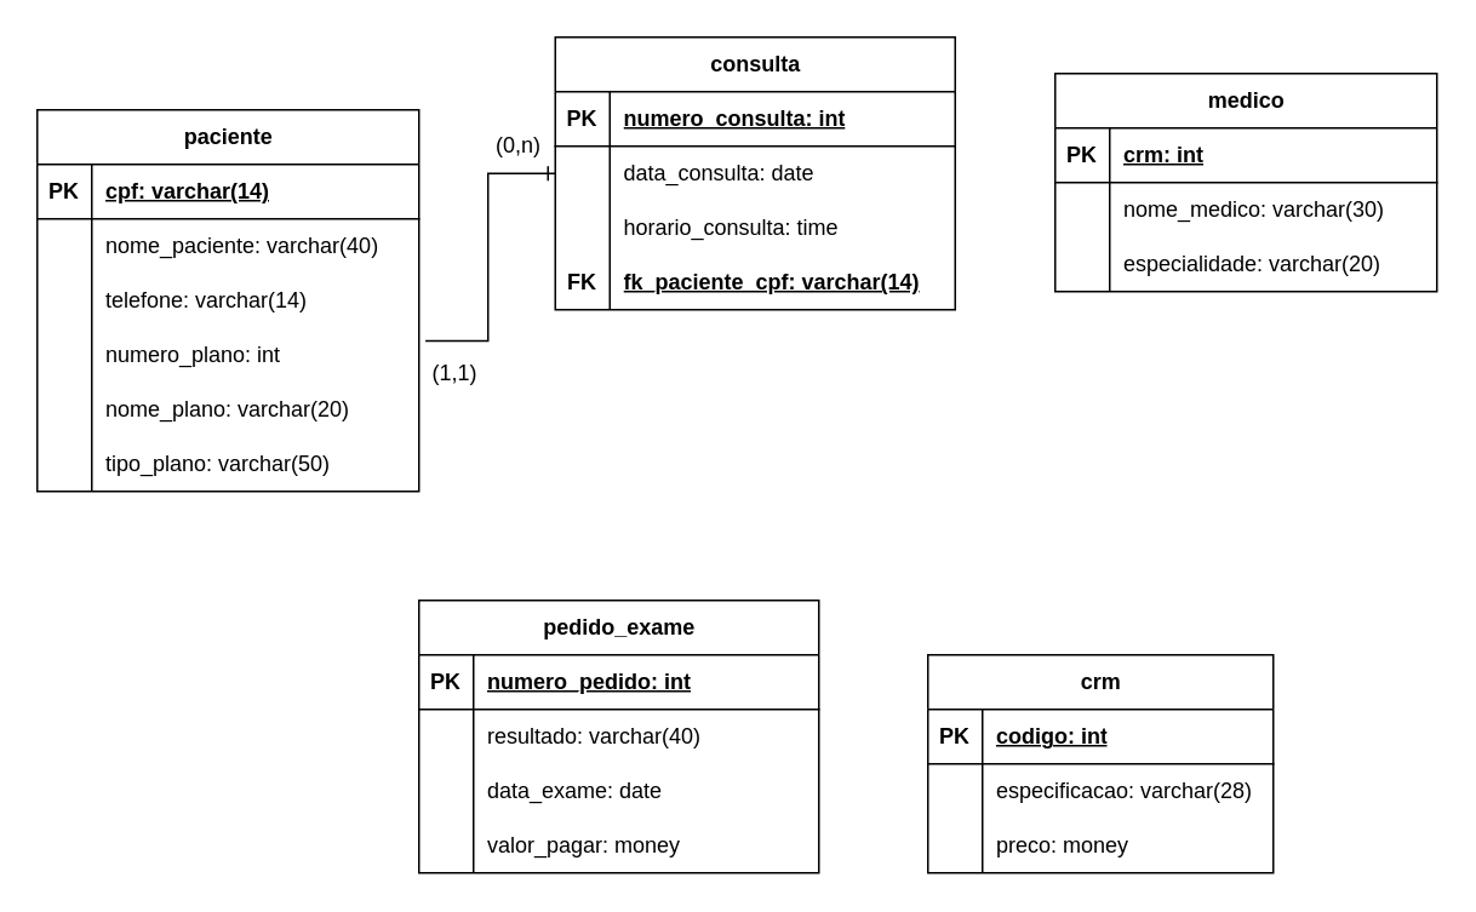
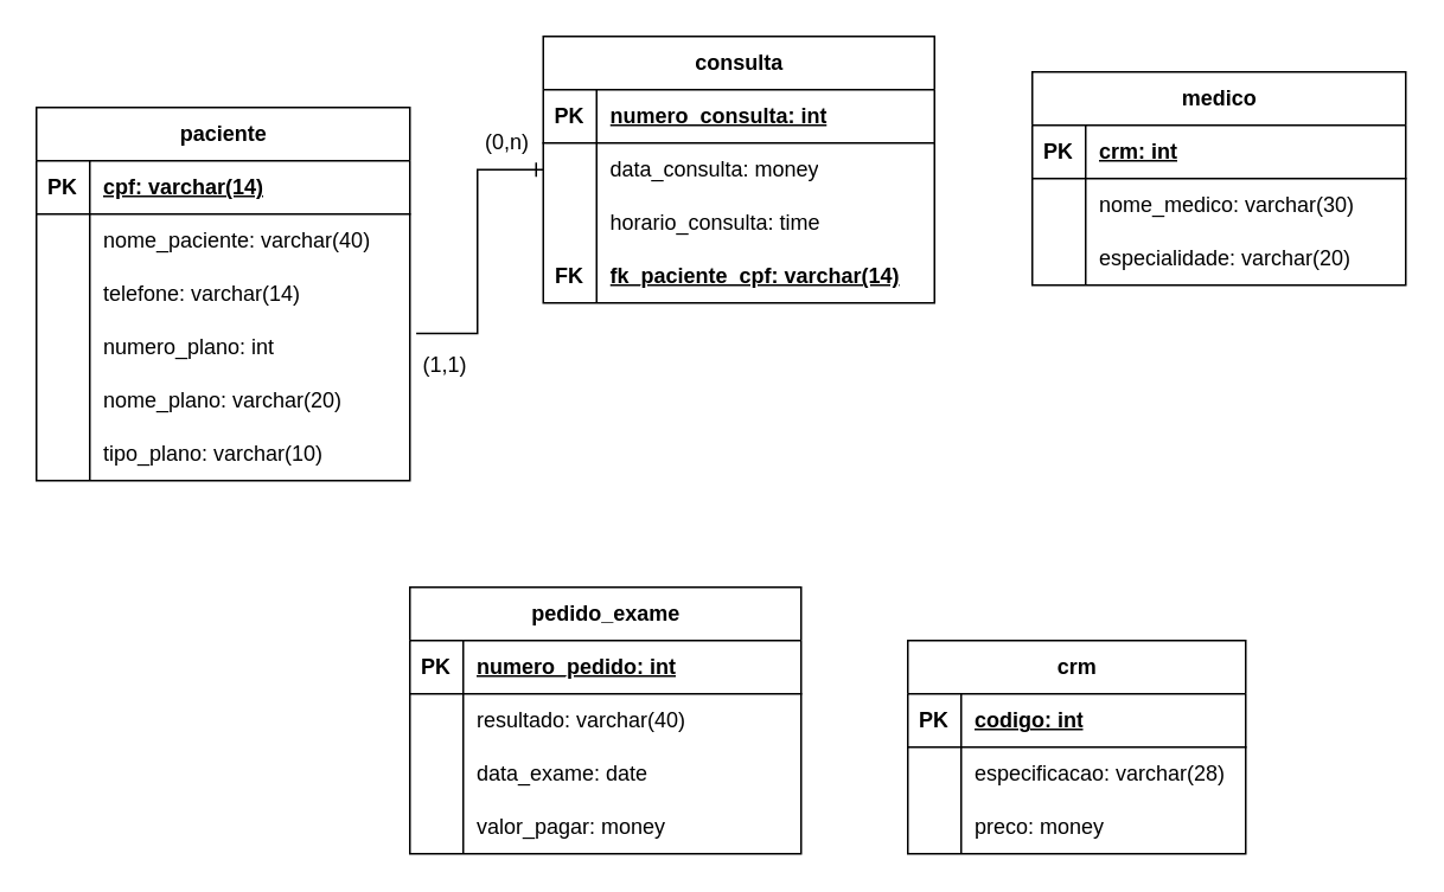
  <mxCell id="0" />
  <mxCell id="1" parent="0" />
  <mxCell id="2" value="paciente" style="shape=table;startSize=30;container=1;collapsible=1;childLayout=tableLayout;fixedRows=1;rowLines=0;fontStyle=1;align=center;resizeLast=1;html=1;" vertex="1" parent="1"><mxGeometry x="20" y="60" width="210" height="210" as="geometry" /></mxCell>
  <mxCell id="3" value="" style="shape=tableRow;horizontal=0;startSize=0;swimlaneHead=0;swimlaneBody=0;fillColor=none;collapsible=0;dropTarget=0;points=[[0,0.5],[1,0.5]];portConstraint=eastwest;top=0;left=0;right=0;bottom=1;" vertex="1" parent="2"><mxGeometry y="30" width="210" height="30" as="geometry" /></mxCell>
  <mxCell id="4" value="PK" style="shape=partialRectangle;connectable=0;fillColor=none;top=0;left=0;bottom=0;right=0;fontStyle=1;overflow=hidden;whiteSpace=wrap;html=1;" vertex="1" parent="3"><mxGeometry width="30" height="30" as="geometry"><mxRectangle width="30" height="30" as="alternateBounds" /></mxGeometry></mxCell>
  <mxCell id="5" value="cpf: varchar(14)" style="shape=partialRectangle;connectable=0;fillColor=none;top=0;left=0;bottom=0;right=0;align=left;spacingLeft=6;fontStyle=5;overflow=hidden;whiteSpace=wrap;html=1;" vertex="1" parent="3"><mxGeometry x="30" width="180" height="30" as="geometry"><mxRectangle width="180" height="30" as="alternateBounds" /></mxGeometry></mxCell>
  <mxCell id="6" value="" style="shape=tableRow;horizontal=0;startSize=0;swimlaneHead=0;swimlaneBody=0;fillColor=none;collapsible=0;dropTarget=0;points=[[0,0.5],[1,0.5]];portConstraint=eastwest;top=0;left=0;right=0;bottom=0;" vertex="1" parent="2"><mxGeometry y="60" width="210" height="30" as="geometry" /></mxCell>
  <mxCell id="7" value="" style="shape=partialRectangle;connectable=0;fillColor=none;top=0;left=0;bottom=0;right=0;editable=1;overflow=hidden;whiteSpace=wrap;html=1;" vertex="1" parent="6"><mxGeometry width="30" height="30" as="geometry"><mxRectangle width="30" height="30" as="alternateBounds" /></mxGeometry></mxCell>
  <mxCell id="8" value="nome_paciente: varchar(40)" style="shape=partialRectangle;connectable=0;fillColor=none;top=0;left=0;bottom=0;right=0;align=left;spacingLeft=6;overflow=hidden;whiteSpace=wrap;html=1;" vertex="1" parent="6"><mxGeometry x="30" width="180" height="30" as="geometry"><mxRectangle width="180" height="30" as="alternateBounds" /></mxGeometry></mxCell>
  <mxCell id="9" value="" style="shape=tableRow;horizontal=0;startSize=0;swimlaneHead=0;swimlaneBody=0;fillColor=none;collapsible=0;dropTarget=0;points=[[0,0.5],[1,0.5]];portConstraint=eastwest;top=0;left=0;right=0;bottom=0;" vertex="1" parent="2"><mxGeometry y="90" width="210" height="30" as="geometry" /></mxCell>
  <mxCell id="10" value="" style="shape=partialRectangle;connectable=0;fillColor=none;top=0;left=0;bottom=0;right=0;editable=1;overflow=hidden;whiteSpace=wrap;html=1;" vertex="1" parent="9"><mxGeometry width="30" height="30" as="geometry"><mxRectangle width="30" height="30" as="alternateBounds" /></mxGeometry></mxCell>
  <mxCell id="11" value="telefone: varchar(14)" style="shape=partialRectangle;connectable=0;fillColor=none;top=0;left=0;bottom=0;right=0;align=left;spacingLeft=6;overflow=hidden;whiteSpace=wrap;html=1;" vertex="1" parent="9"><mxGeometry x="30" width="180" height="30" as="geometry"><mxRectangle width="180" height="30" as="alternateBounds" /></mxGeometry></mxCell>
  <mxCell id="12" value="" style="shape=tableRow;horizontal=0;startSize=0;swimlaneHead=0;swimlaneBody=0;fillColor=none;collapsible=0;dropTarget=0;points=[[0,0.5],[1,0.5]];portConstraint=eastwest;top=0;left=0;right=0;bottom=0;" vertex="1" parent="2"><mxGeometry y="120" width="210" height="30" as="geometry" /></mxCell>
  <mxCell id="13" value="" style="shape=partialRectangle;connectable=0;fillColor=none;top=0;left=0;bottom=0;right=0;editable=1;overflow=hidden;whiteSpace=wrap;html=1;" vertex="1" parent="12"><mxGeometry width="30" height="30" as="geometry"><mxRectangle width="30" height="30" as="alternateBounds" /></mxGeometry></mxCell>
  <mxCell id="14" value="numero_plano: int" style="shape=partialRectangle;connectable=0;fillColor=none;top=0;left=0;bottom=0;right=0;align=left;spacingLeft=6;overflow=hidden;whiteSpace=wrap;html=1;" vertex="1" parent="12"><mxGeometry x="30" width="180" height="30" as="geometry"><mxRectangle width="180" height="30" as="alternateBounds" /></mxGeometry></mxCell>
  <mxCell id="15" value="" style="shape=tableRow;horizontal=0;startSize=0;swimlaneHead=0;swimlaneBody=0;fillColor=none;collapsible=0;dropTarget=0;points=[[0,0.5],[1,0.5]];portConstraint=eastwest;top=0;left=0;right=0;bottom=0;" vertex="1" parent="2"><mxGeometry y="150" width="210" height="30" as="geometry" /></mxCell>
  <mxCell id="16" value="" style="shape=partialRectangle;connectable=0;fillColor=none;top=0;left=0;bottom=0;right=0;editable=1;overflow=hidden;whiteSpace=wrap;html=1;" vertex="1" parent="15"><mxGeometry width="30" height="30" as="geometry"><mxRectangle width="30" height="30" as="alternateBounds" /></mxGeometry></mxCell>
  <mxCell id="17" value="nome_plano: varchar(20)" style="shape=partialRectangle;connectable=0;fillColor=none;top=0;left=0;bottom=0;right=0;align=left;spacingLeft=6;overflow=hidden;whiteSpace=wrap;html=1;" vertex="1" parent="15"><mxGeometry x="30" width="180" height="30" as="geometry"><mxRectangle width="180" height="30" as="alternateBounds" /></mxGeometry></mxCell>
  <mxCell id="18" value="" style="shape=tableRow;horizontal=0;startSize=0;swimlaneHead=0;swimlaneBody=0;fillColor=none;collapsible=0;dropTarget=0;points=[[0,0.5],[1,0.5]];portConstraint=eastwest;top=0;left=0;right=0;bottom=0;" vertex="1" parent="2"><mxGeometry y="180" width="210" height="30" as="geometry" /></mxCell>
  <mxCell id="19" value="" style="shape=partialRectangle;connectable=0;fillColor=none;top=0;left=0;bottom=0;right=0;editable=1;overflow=hidden;whiteSpace=wrap;html=1;" vertex="1" parent="18"><mxGeometry width="30" height="30" as="geometry"><mxRectangle width="30" height="30" as="alternateBounds" /></mxGeometry></mxCell>
- <mxCell id="20" value="tipo_plano: varchar(50)" style="shape=partialRectangle;connectable=0;fillColor=none;top=0;left=0;bottom=0;right=0;align=left;spacingLeft=6;overflow=hidden;whiteSpace=wrap;html=1;" vertex="1" parent="18"><mxGeometry x="30" width="180" height="30" as="geometry"><mxRectangle width="180" height="30" as="alternateBounds" /></mxGeometry></mxCell>
+ <mxCell id="20" value="tipo_plano: varchar(10)" style="shape=partialRectangle;connectable=0;fillColor=none;top=0;left=0;bottom=0;right=0;align=left;spacingLeft=6;overflow=hidden;whiteSpace=wrap;html=1;" vertex="1" parent="18"><mxGeometry x="30" width="180" height="30" as="geometry"><mxRectangle width="180" height="30" as="alternateBounds" /></mxGeometry></mxCell>
  <mxCell id="21" value="consulta" style="shape=table;startSize=30;container=1;collapsible=1;childLayout=tableLayout;fixedRows=1;rowLines=0;fontStyle=1;align=center;resizeLast=1;html=1;" vertex="1" parent="1"><mxGeometry x="305" y="20" width="220" height="150" as="geometry" /></mxCell>
  <mxCell id="22" value="" style="shape=tableRow;horizontal=0;startSize=0;swimlaneHead=0;swimlaneBody=0;fillColor=none;collapsible=0;dropTarget=0;points=[[0,0.5],[1,0.5]];portConstraint=eastwest;top=0;left=0;right=0;bottom=1;" vertex="1" parent="21"><mxGeometry y="30" width="220" height="30" as="geometry" /></mxCell>
  <mxCell id="23" value="PK" style="shape=partialRectangle;connectable=0;fillColor=none;top=0;left=0;bottom=0;right=0;fontStyle=1;overflow=hidden;whiteSpace=wrap;html=1;" vertex="1" parent="22"><mxGeometry width="30" height="30" as="geometry"><mxRectangle width="30" height="30" as="alternateBounds" /></mxGeometry></mxCell>
  <mxCell id="24" value="numero_consulta: int" style="shape=partialRectangle;connectable=0;fillColor=none;top=0;left=0;bottom=0;right=0;align=left;spacingLeft=6;fontStyle=5;overflow=hidden;whiteSpace=wrap;html=1;" vertex="1" parent="22"><mxGeometry x="30" width="190" height="30" as="geometry"><mxRectangle width="190" height="30" as="alternateBounds" /></mxGeometry></mxCell>
  <mxCell id="25" value="" style="shape=tableRow;horizontal=0;startSize=0;swimlaneHead=0;swimlaneBody=0;fillColor=none;collapsible=0;dropTarget=0;points=[[0,0.5],[1,0.5]];portConstraint=eastwest;top=0;left=0;right=0;bottom=0;" vertex="1" parent="21"><mxGeometry y="60" width="220" height="30" as="geometry" /></mxCell>
  <mxCell id="26" value="" style="shape=partialRectangle;connectable=0;fillColor=none;top=0;left=0;bottom=0;right=0;editable=1;overflow=hidden;whiteSpace=wrap;html=1;" vertex="1" parent="25"><mxGeometry width="30" height="30" as="geometry"><mxRectangle width="30" height="30" as="alternateBounds" /></mxGeometry></mxCell>
- <mxCell id="27" value="data_consulta: date" style="shape=partialRectangle;connectable=0;fillColor=none;top=0;left=0;bottom=0;right=0;align=left;spacingLeft=6;overflow=hidden;whiteSpace=wrap;html=1;" vertex="1" parent="25"><mxGeometry x="30" width="190" height="30" as="geometry"><mxRectangle width="190" height="30" as="alternateBounds" /></mxGeometry></mxCell>
+ <mxCell id="27" value="data_consulta: money" style="shape=partialRectangle;connectable=0;fillColor=none;top=0;left=0;bottom=0;right=0;align=left;spacingLeft=6;overflow=hidden;whiteSpace=wrap;html=1;" vertex="1" parent="25"><mxGeometry x="30" width="190" height="30" as="geometry"><mxRectangle width="190" height="30" as="alternateBounds" /></mxGeometry></mxCell>
  <mxCell id="28" value="" style="shape=tableRow;horizontal=0;startSize=0;swimlaneHead=0;swimlaneBody=0;fillColor=none;collapsible=0;dropTarget=0;points=[[0,0.5],[1,0.5]];portConstraint=eastwest;top=0;left=0;right=0;bottom=0;" vertex="1" parent="21"><mxGeometry y="90" width="220" height="30" as="geometry" /></mxCell>
  <mxCell id="29" value="" style="shape=partialRectangle;connectable=0;fillColor=none;top=0;left=0;bottom=0;right=0;editable=1;overflow=hidden;whiteSpace=wrap;html=1;" vertex="1" parent="28"><mxGeometry width="30" height="30" as="geometry"><mxRectangle width="30" height="30" as="alternateBounds" /></mxGeometry></mxCell>
  <mxCell id="30" value="horario_consulta: time" style="shape=partialRectangle;connectable=0;fillColor=none;top=0;left=0;bottom=0;right=0;align=left;spacingLeft=6;overflow=hidden;whiteSpace=wrap;html=1;" vertex="1" parent="28"><mxGeometry x="30" width="190" height="30" as="geometry"><mxRectangle width="190" height="30" as="alternateBounds" /></mxGeometry></mxCell>
  <mxCell id="31" value="" style="shape=tableRow;horizontal=0;startSize=0;swimlaneHead=0;swimlaneBody=0;fillColor=none;collapsible=0;dropTarget=0;points=[[0,0.5],[1,0.5]];portConstraint=eastwest;top=0;left=0;right=0;bottom=0;" vertex="1" parent="21"><mxGeometry y="120" width="220" height="30" as="geometry" /></mxCell>
  <mxCell id="32" value="FK" style="shape=partialRectangle;connectable=0;fillColor=none;top=0;left=0;bottom=0;right=0;editable=1;overflow=hidden;whiteSpace=wrap;html=1;fontStyle=1" vertex="1" parent="31"><mxGeometry width="30" height="30" as="geometry"><mxRectangle width="30" height="30" as="alternateBounds" /></mxGeometry></mxCell>
  <mxCell id="33" value="fk_paciente_cpf: varchar(14)" style="shape=partialRectangle;connectable=0;fillColor=none;top=0;left=0;bottom=0;right=0;align=left;spacingLeft=6;overflow=hidden;whiteSpace=wrap;html=1;fontStyle=5" vertex="1" parent="31"><mxGeometry x="30" width="190" height="30" as="geometry"><mxRectangle width="190" height="30" as="alternateBounds" /></mxGeometry></mxCell>
  <mxCell id="34" value="medico" style="shape=table;startSize=30;container=1;collapsible=1;childLayout=tableLayout;fixedRows=1;rowLines=0;fontStyle=1;align=center;resizeLast=1;html=1;" vertex="1" parent="1"><mxGeometry x="580" y="40" width="210" height="120" as="geometry" /></mxCell>
  <mxCell id="35" value="" style="shape=tableRow;horizontal=0;startSize=0;swimlaneHead=0;swimlaneBody=0;fillColor=none;collapsible=0;dropTarget=0;points=[[0,0.5],[1,0.5]];portConstraint=eastwest;top=0;left=0;right=0;bottom=1;" vertex="1" parent="34"><mxGeometry y="30" width="210" height="30" as="geometry" /></mxCell>
  <mxCell id="36" value="PK" style="shape=partialRectangle;connectable=0;fillColor=none;top=0;left=0;bottom=0;right=0;fontStyle=1;overflow=hidden;whiteSpace=wrap;html=1;" vertex="1" parent="35"><mxGeometry width="30" height="30" as="geometry"><mxRectangle width="30" height="30" as="alternateBounds" /></mxGeometry></mxCell>
  <mxCell id="37" value="crm: int" style="shape=partialRectangle;connectable=0;fillColor=none;top=0;left=0;bottom=0;right=0;align=left;spacingLeft=6;fontStyle=5;overflow=hidden;whiteSpace=wrap;html=1;" vertex="1" parent="35"><mxGeometry x="30" width="180" height="30" as="geometry"><mxRectangle width="180" height="30" as="alternateBounds" /></mxGeometry></mxCell>
  <mxCell id="38" value="" style="shape=tableRow;horizontal=0;startSize=0;swimlaneHead=0;swimlaneBody=0;fillColor=none;collapsible=0;dropTarget=0;points=[[0,0.5],[1,0.5]];portConstraint=eastwest;top=0;left=0;right=0;bottom=0;" vertex="1" parent="34"><mxGeometry y="60" width="210" height="30" as="geometry" /></mxCell>
  <mxCell id="39" value="" style="shape=partialRectangle;connectable=0;fillColor=none;top=0;left=0;bottom=0;right=0;editable=1;overflow=hidden;whiteSpace=wrap;html=1;" vertex="1" parent="38"><mxGeometry width="30" height="30" as="geometry"><mxRectangle width="30" height="30" as="alternateBounds" /></mxGeometry></mxCell>
  <mxCell id="40" value="nome_medico: varchar(30)" style="shape=partialRectangle;connectable=0;fillColor=none;top=0;left=0;bottom=0;right=0;align=left;spacingLeft=6;overflow=hidden;whiteSpace=wrap;html=1;" vertex="1" parent="38"><mxGeometry x="30" width="180" height="30" as="geometry"><mxRectangle width="180" height="30" as="alternateBounds" /></mxGeometry></mxCell>
  <mxCell id="41" value="" style="shape=tableRow;horizontal=0;startSize=0;swimlaneHead=0;swimlaneBody=0;fillColor=none;collapsible=0;dropTarget=0;points=[[0,0.5],[1,0.5]];portConstraint=eastwest;top=0;left=0;right=0;bottom=0;" vertex="1" parent="34"><mxGeometry y="90" width="210" height="30" as="geometry" /></mxCell>
  <mxCell id="42" value="" style="shape=partialRectangle;connectable=0;fillColor=none;top=0;left=0;bottom=0;right=0;editable=1;overflow=hidden;whiteSpace=wrap;html=1;" vertex="1" parent="41"><mxGeometry width="30" height="30" as="geometry"><mxRectangle width="30" height="30" as="alternateBounds" /></mxGeometry></mxCell>
  <mxCell id="43" value="especialidade: varchar(20)" style="shape=partialRectangle;connectable=0;fillColor=none;top=0;left=0;bottom=0;right=0;align=left;spacingLeft=6;overflow=hidden;whiteSpace=wrap;html=1;" vertex="1" parent="41"><mxGeometry x="30" width="180" height="30" as="geometry"><mxRectangle width="180" height="30" as="alternateBounds" /></mxGeometry></mxCell>
  <mxCell id="44" value="pedido_exame" style="shape=table;startSize=30;container=1;collapsible=1;childLayout=tableLayout;fixedRows=1;rowLines=0;fontStyle=1;align=center;resizeLast=1;html=1;" vertex="1" parent="1"><mxGeometry x="230" y="330" width="220" height="150" as="geometry" /></mxCell>
  <mxCell id="45" value="" style="shape=tableRow;horizontal=0;startSize=0;swimlaneHead=0;swimlaneBody=0;fillColor=none;collapsible=0;dropTarget=0;points=[[0,0.5],[1,0.5]];portConstraint=eastwest;top=0;left=0;right=0;bottom=1;" vertex="1" parent="44"><mxGeometry y="30" width="220" height="30" as="geometry" /></mxCell>
  <mxCell id="46" value="PK" style="shape=partialRectangle;connectable=0;fillColor=none;top=0;left=0;bottom=0;right=0;fontStyle=1;overflow=hidden;whiteSpace=wrap;html=1;" vertex="1" parent="45"><mxGeometry width="30" height="30" as="geometry"><mxRectangle width="30" height="30" as="alternateBounds" /></mxGeometry></mxCell>
  <mxCell id="47" value="numero_pedido: int" style="shape=partialRectangle;connectable=0;fillColor=none;top=0;left=0;bottom=0;right=0;align=left;spacingLeft=6;fontStyle=5;overflow=hidden;whiteSpace=wrap;html=1;" vertex="1" parent="45"><mxGeometry x="30" width="190" height="30" as="geometry"><mxRectangle width="190" height="30" as="alternateBounds" /></mxGeometry></mxCell>
  <mxCell id="48" value="" style="shape=tableRow;horizontal=0;startSize=0;swimlaneHead=0;swimlaneBody=0;fillColor=none;collapsible=0;dropTarget=0;points=[[0,0.5],[1,0.5]];portConstraint=eastwest;top=0;left=0;right=0;bottom=0;" vertex="1" parent="44"><mxGeometry y="60" width="220" height="30" as="geometry" /></mxCell>
  <mxCell id="49" value="" style="shape=partialRectangle;connectable=0;fillColor=none;top=0;left=0;bottom=0;right=0;editable=1;overflow=hidden;whiteSpace=wrap;html=1;" vertex="1" parent="48"><mxGeometry width="30" height="30" as="geometry"><mxRectangle width="30" height="30" as="alternateBounds" /></mxGeometry></mxCell>
  <mxCell id="50" value="resultado: varchar(40)" style="shape=partialRectangle;connectable=0;fillColor=none;top=0;left=0;bottom=0;right=0;align=left;spacingLeft=6;overflow=hidden;whiteSpace=wrap;html=1;" vertex="1" parent="48"><mxGeometry x="30" width="190" height="30" as="geometry"><mxRectangle width="190" height="30" as="alternateBounds" /></mxGeometry></mxCell>
  <mxCell id="51" value="" style="shape=tableRow;horizontal=0;startSize=0;swimlaneHead=0;swimlaneBody=0;fillColor=none;collapsible=0;dropTarget=0;points=[[0,0.5],[1,0.5]];portConstraint=eastwest;top=0;left=0;right=0;bottom=0;" vertex="1" parent="44"><mxGeometry y="90" width="220" height="30" as="geometry" /></mxCell>
  <mxCell id="52" value="" style="shape=partialRectangle;connectable=0;fillColor=none;top=0;left=0;bottom=0;right=0;editable=1;overflow=hidden;whiteSpace=wrap;html=1;" vertex="1" parent="51"><mxGeometry width="30" height="30" as="geometry"><mxRectangle width="30" height="30" as="alternateBounds" /></mxGeometry></mxCell>
  <mxCell id="53" value="data_exame: date" style="shape=partialRectangle;connectable=0;fillColor=none;top=0;left=0;bottom=0;right=0;align=left;spacingLeft=6;overflow=hidden;whiteSpace=wrap;html=1;" vertex="1" parent="51"><mxGeometry x="30" width="190" height="30" as="geometry"><mxRectangle width="190" height="30" as="alternateBounds" /></mxGeometry></mxCell>
  <mxCell id="54" value="" style="shape=tableRow;horizontal=0;startSize=0;swimlaneHead=0;swimlaneBody=0;fillColor=none;collapsible=0;dropTarget=0;points=[[0,0.5],[1,0.5]];portConstraint=eastwest;top=0;left=0;right=0;bottom=0;" vertex="1" parent="44"><mxGeometry y="120" width="220" height="30" as="geometry" /></mxCell>
  <mxCell id="55" value="" style="shape=partialRectangle;connectable=0;fillColor=none;top=0;left=0;bottom=0;right=0;editable=1;overflow=hidden;whiteSpace=wrap;html=1;" vertex="1" parent="54"><mxGeometry width="30" height="30" as="geometry"><mxRectangle width="30" height="30" as="alternateBounds" /></mxGeometry></mxCell>
  <mxCell id="56" value="valor_pagar: money" style="shape=partialRectangle;connectable=0;fillColor=none;top=0;left=0;bottom=0;right=0;align=left;spacingLeft=6;overflow=hidden;whiteSpace=wrap;html=1;" vertex="1" parent="54"><mxGeometry x="30" width="190" height="30" as="geometry"><mxRectangle width="190" height="30" as="alternateBounds" /></mxGeometry></mxCell>
  <mxCell id="57" value="crm" style="shape=table;startSize=30;container=1;collapsible=1;childLayout=tableLayout;fixedRows=1;rowLines=0;fontStyle=1;align=center;resizeLast=1;html=1;" vertex="1" parent="1"><mxGeometry x="510" y="360" width="190" height="120" as="geometry" /></mxCell>
  <mxCell id="58" value="" style="shape=tableRow;horizontal=0;startSize=0;swimlaneHead=0;swimlaneBody=0;fillColor=none;collapsible=0;dropTarget=0;points=[[0,0.5],[1,0.5]];portConstraint=eastwest;top=0;left=0;right=0;bottom=1;" vertex="1" parent="57"><mxGeometry y="30" width="190" height="30" as="geometry" /></mxCell>
  <mxCell id="59" value="PK" style="shape=partialRectangle;connectable=0;fillColor=none;top=0;left=0;bottom=0;right=0;fontStyle=1;overflow=hidden;whiteSpace=wrap;html=1;" vertex="1" parent="58"><mxGeometry width="30" height="30" as="geometry"><mxRectangle width="30" height="30" as="alternateBounds" /></mxGeometry></mxCell>
  <mxCell id="60" value="codigo: int" style="shape=partialRectangle;connectable=0;fillColor=none;top=0;left=0;bottom=0;right=0;align=left;spacingLeft=6;fontStyle=5;overflow=hidden;whiteSpace=wrap;html=1;" vertex="1" parent="58"><mxGeometry x="30" width="160" height="30" as="geometry"><mxRectangle width="160" height="30" as="alternateBounds" /></mxGeometry></mxCell>
  <mxCell id="61" value="" style="shape=tableRow;horizontal=0;startSize=0;swimlaneHead=0;swimlaneBody=0;fillColor=none;collapsible=0;dropTarget=0;points=[[0,0.5],[1,0.5]];portConstraint=eastwest;top=0;left=0;right=0;bottom=0;" vertex="1" parent="57"><mxGeometry y="60" width="190" height="30" as="geometry" /></mxCell>
  <mxCell id="62" value="" style="shape=partialRectangle;connectable=0;fillColor=none;top=0;left=0;bottom=0;right=0;editable=1;overflow=hidden;whiteSpace=wrap;html=1;" vertex="1" parent="61"><mxGeometry width="30" height="30" as="geometry"><mxRectangle width="30" height="30" as="alternateBounds" /></mxGeometry></mxCell>
  <mxCell id="63" value="especificacao: varchar(28)" style="shape=partialRectangle;connectable=0;fillColor=none;top=0;left=0;bottom=0;right=0;align=left;spacingLeft=6;overflow=hidden;whiteSpace=wrap;html=1;" vertex="1" parent="61"><mxGeometry x="30" width="160" height="30" as="geometry"><mxRectangle width="160" height="30" as="alternateBounds" /></mxGeometry></mxCell>
  <mxCell id="64" value="" style="shape=tableRow;horizontal=0;startSize=0;swimlaneHead=0;swimlaneBody=0;fillColor=none;collapsible=0;dropTarget=0;points=[[0,0.5],[1,0.5]];portConstraint=eastwest;top=0;left=0;right=0;bottom=0;" vertex="1" parent="57"><mxGeometry y="90" width="190" height="30" as="geometry" /></mxCell>
  <mxCell id="65" value="" style="shape=partialRectangle;connectable=0;fillColor=none;top=0;left=0;bottom=0;right=0;editable=1;overflow=hidden;whiteSpace=wrap;html=1;" vertex="1" parent="64"><mxGeometry width="30" height="30" as="geometry"><mxRectangle width="30" height="30" as="alternateBounds" /></mxGeometry></mxCell>
  <mxCell id="66" value="preco: money" style="shape=partialRectangle;connectable=0;fillColor=none;top=0;left=0;bottom=0;right=0;align=left;spacingLeft=6;overflow=hidden;whiteSpace=wrap;html=1;" vertex="1" parent="64"><mxGeometry x="30" width="160" height="30" as="geometry"><mxRectangle width="160" height="30" as="alternateBounds" /></mxGeometry></mxCell>
  <mxCell id="67" value="" style="edgeStyle=orthogonalEdgeStyle;fontSize=12;html=1;endArrow=ERone;endFill=1;rounded=0;entryX=0;entryY=0.5;entryDx=0;entryDy=0;exitX=1.017;exitY=0.239;exitDx=0;exitDy=0;exitPerimeter=0;" edge="1" parent="1" source="12" target="25"><mxGeometry width="100" height="100" relative="1" as="geometry"><mxPoint x="250" y="210" as="sourcePoint" /><mxPoint x="350" y="110" as="targetPoint" /><Array as="points"><mxPoint x="268" y="187" /><mxPoint x="268" y="95" /></Array></mxGeometry></mxCell>
  <mxCell id="68" value="(1,1)" style="text;strokeColor=none;align=center;fillColor=none;html=1;verticalAlign=middle;whiteSpace=wrap;rounded=0;" vertex="1" parent="1"><mxGeometry x="220" y="180" width="60" height="50" as="geometry" /></mxCell>
  <mxCell id="69" value="(0,n)" style="text;strokeColor=none;align=center;fillColor=none;html=1;verticalAlign=middle;whiteSpace=wrap;rounded=0;" vertex="1" parent="1"><mxGeometry x="260" y="65" width="50" height="30" as="geometry" /></mxCell>
